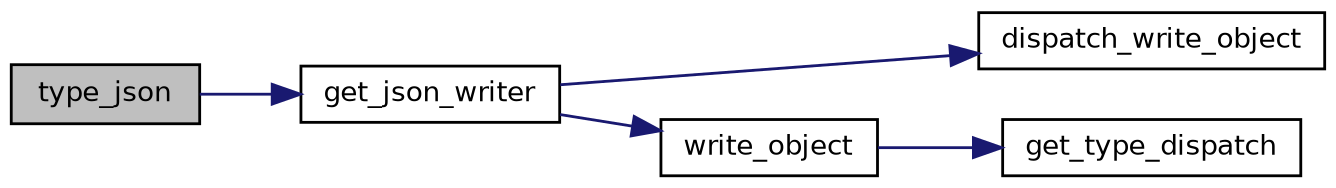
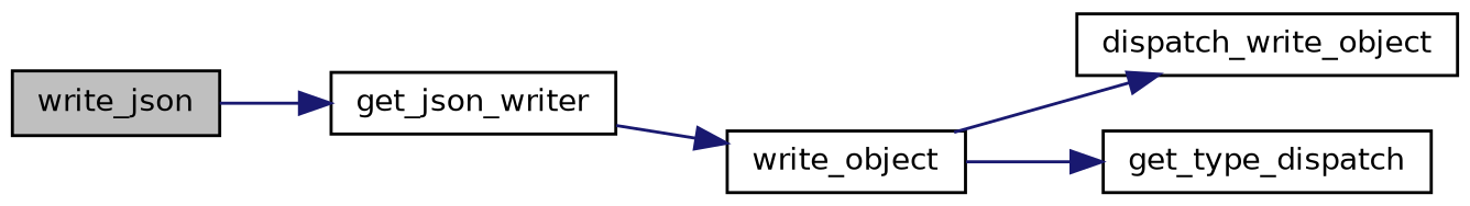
  digraph {
    fontname="DejaVu Sans"
    rankdir=LR
    node [color=black fillcolor=white fontname="DejaVu Sans" fontsize=10 shape=record style=filled]
    edge [color=midnightblue fontname="DejaVu Sans" fontsize=10 labelfontname=Helvetica labelfontsize=10 style=solid]
-   n1 [fillcolor=grey75 fontcolor=black height=0.2 label=type_json width=0.4]
+   n1 [fillcolor=grey75 fontcolor=black height=0.2 label=write_json width=0.4]
    n2 [height=0.2 label=get_json_writer width=0.4]
    n3 [height=0.2 label=write_object width=0.4]
    n4 [height=0.2 label=dispatch_write_object width=0.4]
    n5 [height=0.2 label=get_type_dispatch width=0.4]
    n1 -> n2
    n2 -> n3
-   n2 -> n4
+   n3 -> n4
    n3 -> n5
  }
